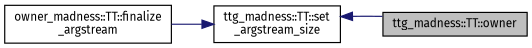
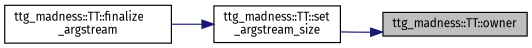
  digraph {
    fontname="Fira Sans"
    rankdir=RL
    node [color=black fillcolor=white fontname="Fira Sans" fontsize=10 shape=record style=filled]
    edge [color=midnightblue dir=back fontname="Fira Sans" fontsize=10 labelfontname=FreeSans labelfontsize=10 style=solid]
    n1 [fillcolor=grey75 fontcolor=black height=0.2 label="ttg_madness::TT::owner" width=0.4]
    n2 [height=0.2 label="ttg_madness::TT::set\l_argstream_size" width=0.4]
-   n3 [height=0.2 label="owner_madness::TT::finalize\l_argstream" width=0.4]
-   n2 -> n1
+   n3 [height=0.2 label="ttg_madness::TT::finalize\l_argstream" width=0.4]
+   n1 -> n2
    n2 -> n3
  }
